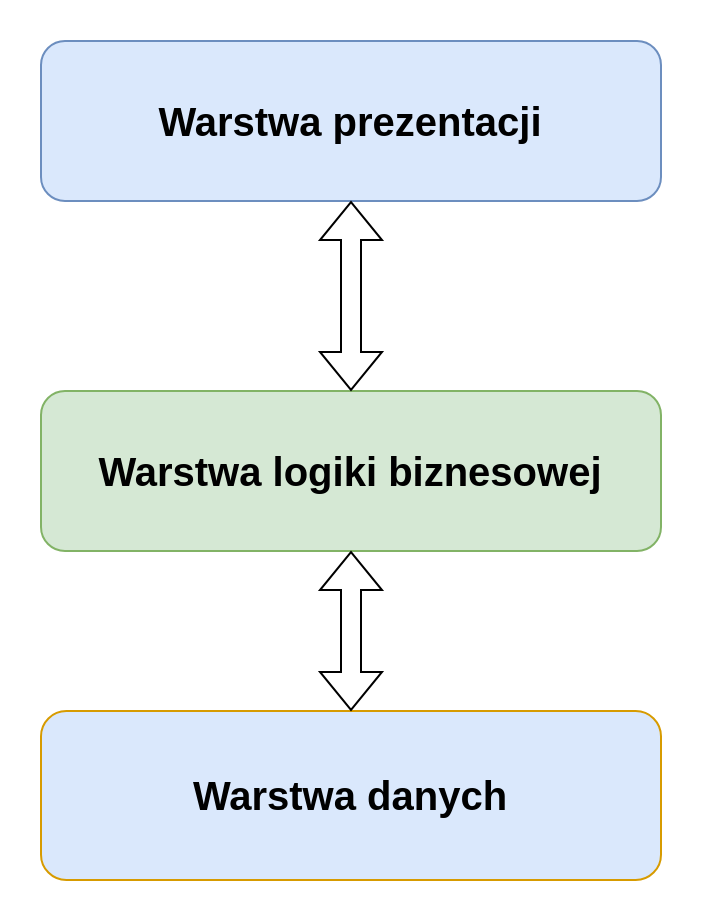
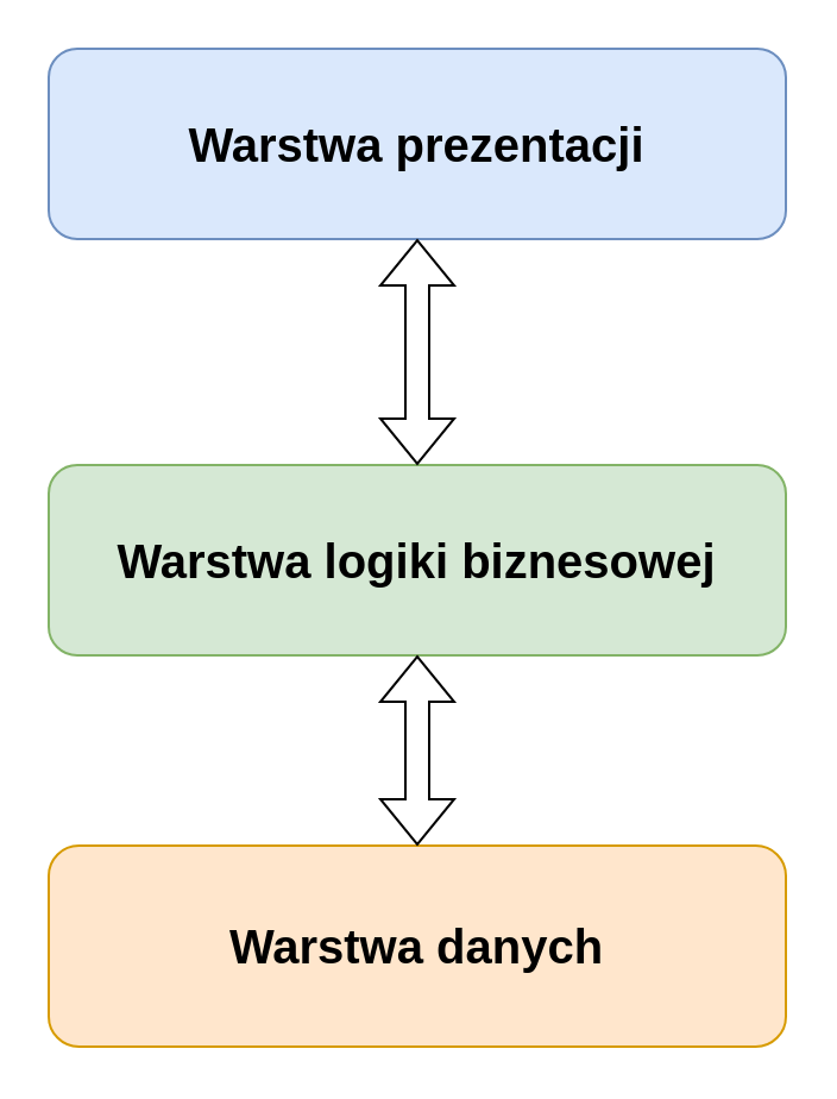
  <mxCell id="0" />
  <mxCell id="1" parent="0" />
  <mxCell id="2" value="Warstwa prezentacji" style="rounded=1;whiteSpace=wrap;html=1;fillColor=#dae8fc;strokeColor=#6c8ebf;fontSize=20;fontStyle=1" vertex="1" parent="1"><mxGeometry x="20" y="20" width="310" height="80" as="geometry" /></mxCell>
  <mxCell id="3" value="Warstwa logiki biznesowej" style="rounded=1;whiteSpace=wrap;html=1;fillColor=#d5e8d4;strokeColor=#82b366;fontSize=20;fontStyle=1" vertex="1" parent="1"><mxGeometry x="20" y="195" width="310" height="80" as="geometry" /></mxCell>
- <mxCell id="4" value="Warstwa danych" style="rounded=1;whiteSpace=wrap;html=1;fillColor=#dae8fc;strokeColor=#d79b00;fontSize=20;fontStyle=1;" vertex="1" parent="1"><mxGeometry x="20" y="355" width="310" height="84.5" as="geometry" /></mxCell>
+ <mxCell id="4" value="Warstwa danych" style="rounded=1;whiteSpace=wrap;html=1;fillColor=#ffe6cc;strokeColor=#d79b00;fontSize=20;fontStyle=1" vertex="1" parent="1"><mxGeometry x="20" y="355" width="310" height="84.5" as="geometry" /></mxCell>
  <mxCell id="5" value="" style="shape=flexArrow;endArrow=classic;startArrow=classic;html=1;rounded=0;entryX=0.5;entryY=1;entryDx=0;entryDy=0;exitX=0.5;exitY=0;exitDx=0;exitDy=0;fontSize=20;fontStyle=1" edge="1" parent="1" source="3" target="2"><mxGeometry width="100" height="100" relative="1" as="geometry"><mxPoint x="200" y="345" as="sourcePoint" /><mxPoint x="300" y="245" as="targetPoint" /></mxGeometry></mxCell>
  <mxCell id="6" value="" style="shape=flexArrow;endArrow=classic;startArrow=classic;html=1;rounded=0;exitX=0.5;exitY=0;exitDx=0;exitDy=0;entryX=0.5;entryY=1;entryDx=0;entryDy=0;fontSize=20;fontStyle=1" edge="1" parent="1" source="4" target="3"><mxGeometry width="100" height="100" relative="1" as="geometry"><mxPoint x="200" y="345" as="sourcePoint" /><mxPoint x="300" y="245" as="targetPoint" /></mxGeometry></mxCell>
